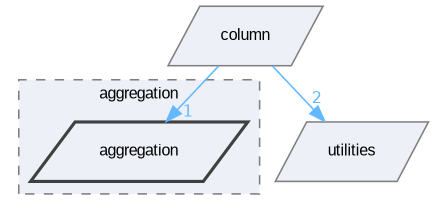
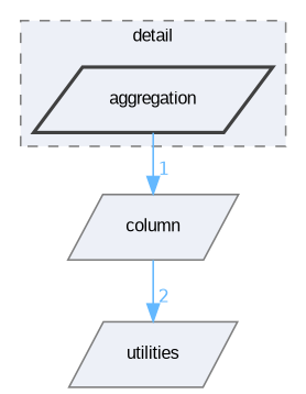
  digraph {
    compound=true
    fontname="Liberation Sans"
    node [color=grey50 fillcolor="#edf0f7" fontname="Liberation Sans" fontsize=10 shape=parallelogram style=filled]
    edge [color=steelblue1 fontcolor=steelblue1 fontname="Liberation Sans" fontsize=10 labeldistance=1.5 labelfontname=Helvetica labelfontsize=10]
    n1 [color=grey25 height=0.2 label=aggregation style="filled,bold" width=0.4]
    n2 [height=0.2 label=column width=0.4]
    n3 [height=0.2 label=utilities width=0.4]
    subgraph cluster_1 {
      bgcolor="#edf0f7"
      fontsize=10
-     label=aggregation
+     label=detail
      pencolor=grey50
      style="filled,dashed"
      n1
    }
-   n2 -> n1 [headlabel=1]
+   n1 -> n2 [headlabel=1]
    n2 -> n3 [headlabel=2]
  }
